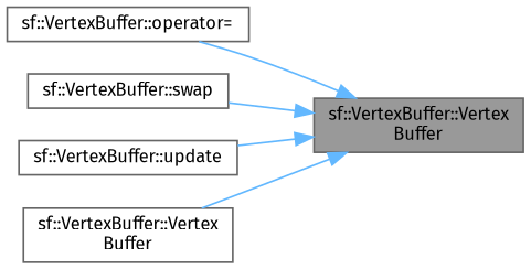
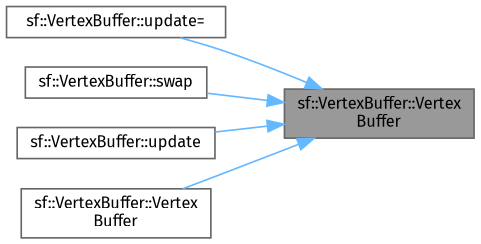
  digraph {
    fontname="Fira Sans"
    rankdir=RL
    node [color=grey40 fillcolor=white fontname="Fira Sans" fontsize=10 shape=box style=filled]
    edge [color=steelblue1 dir=back fontname="Fira Sans" fontsize=10 labelfontname=Helvetica labelfontsize=10 style=solid]
    n1 [color=gray40 fillcolor=grey60 fontcolor=black height=0.2 label="sf::VertexBuffer::Vertex\lBuffer" width=0.4]
-   n2 [height=0.2 label="sf::VertexBuffer::operator=" width=0.4]
+   n2 [height=0.2 label="sf::VertexBuffer::update=" width=0.4]
    n3 [height=0.2 label="sf::VertexBuffer::swap" width=0.4]
    n4 [height=0.2 label="sf::VertexBuffer::update" width=0.4]
    n5 [height=0.2 label="sf::VertexBuffer::Vertex\lBuffer" width=0.4]
    n1 -> n2
    n1 -> n3
    n1 -> n4
    n1 -> n5
  }
